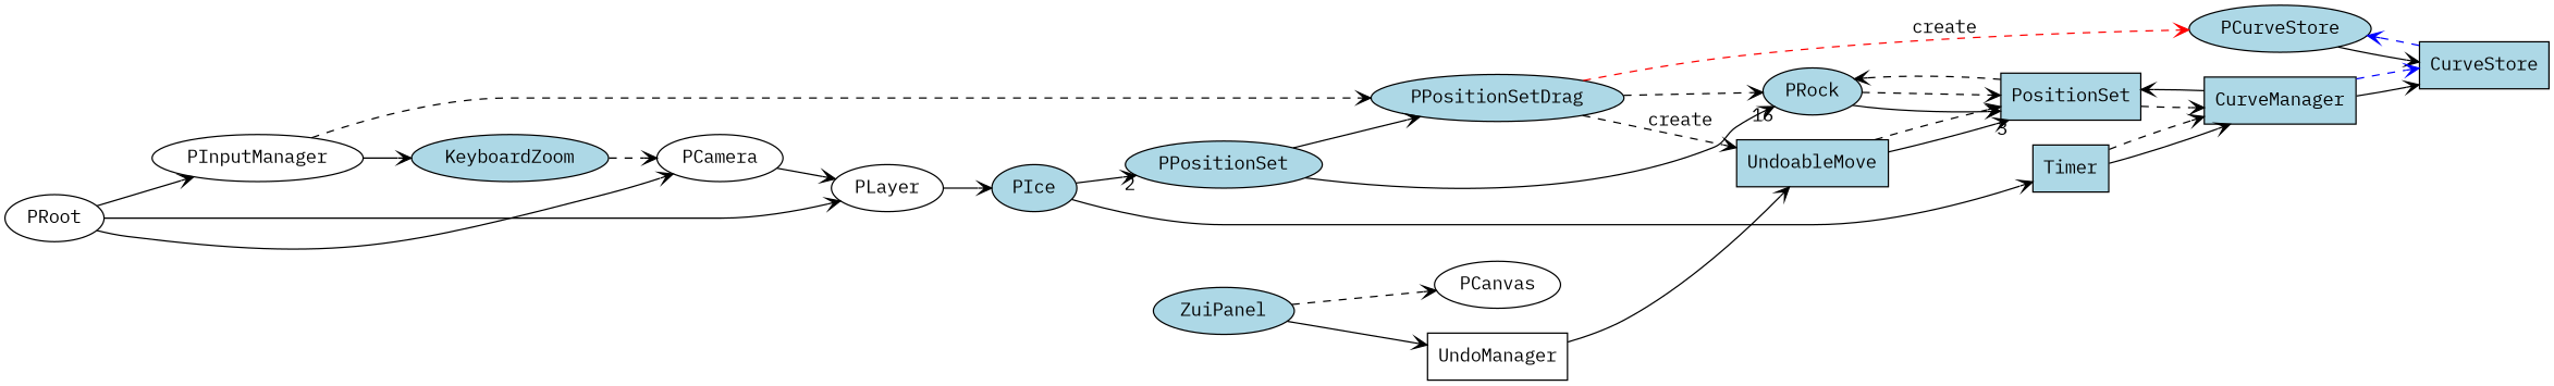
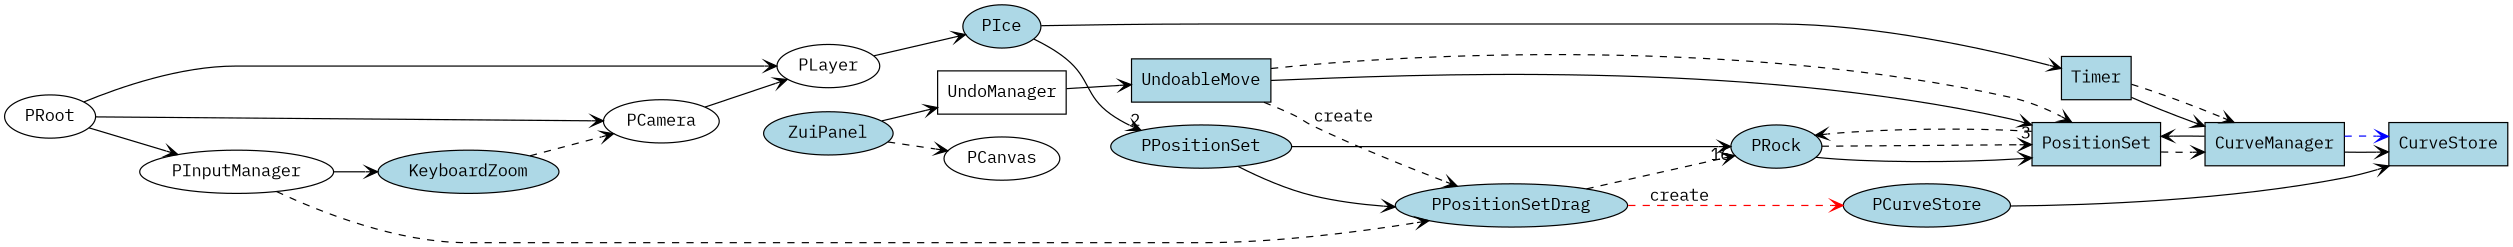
  digraph {
    fontname="IBM Plex Mono"
    rankdir=LR
    node [fillcolor=lightblue fontname="IBM Plex Mono" style=filled]
    edge [arrowhead=open fontname="IBM Plex Mono"]
    PRoot [fillcolor=white]
    PInputManager [fillcolor=white]
    PLayer [fillcolor=white]
    PCamera [fillcolor=white]
    KeyboardZoom
    PPositionSetDrag
    PIce
    PCanvas [fillcolor=white]
    PCurveStore
    PRock
    UndoableMove [shape=record]
    PPositionSet
    Timer [shape=record]
    ZuiPanel
    UndoManager [fillcolor=white shape=record]
    CurveStore [shape=record]
    PositionSet [shape=record]
    CurveManager [shape=record]
    PRoot -> PInputManager
    PRoot -> PLayer
    PRoot -> PCamera
    PInputManager -> KeyboardZoom
    PInputManager -> PPositionSetDrag [style=dashed]
    PLayer -> PIce
    PCamera -> PLayer
    KeyboardZoom -> PCamera [style=dashed]
    PPositionSetDrag -> PCurveStore [color=red label=create style=dashed]
    PPositionSetDrag -> PRock [style=dashed]
-   PPositionSetDrag -> UndoableMove [label=create style=dashed]
+   UndoableMove -> PPositionSetDrag [label=create style=dashed]
    PIce -> PPositionSet [headlabel=2]
    PIce -> Timer
    PCurveStore -> CurveStore
    PRock -> PositionSet
    PRock -> PositionSet [style=dashed]
    UndoableMove -> PositionSet [headlabel=3]
    UndoableMove -> PositionSet [style=dashed]
    PPositionSet -> PPositionSetDrag
    PPositionSet -> PRock [headlabel=16]
    Timer -> CurveManager
    Timer -> CurveManager [style=dashed]
    ZuiPanel -> PCanvas [style=dashed]
    ZuiPanel -> UndoManager
    UndoManager -> UndoableMove
-   CurveStore -> PCurveStore [color=blue style=dashed]
    PositionSet -> PRock [style=dashed]
    PositionSet -> CurveManager [style=dashed]
    CurveManager -> CurveStore
    CurveManager -> CurveStore [color=blue style=dashed]
    CurveManager -> PositionSet
  }
